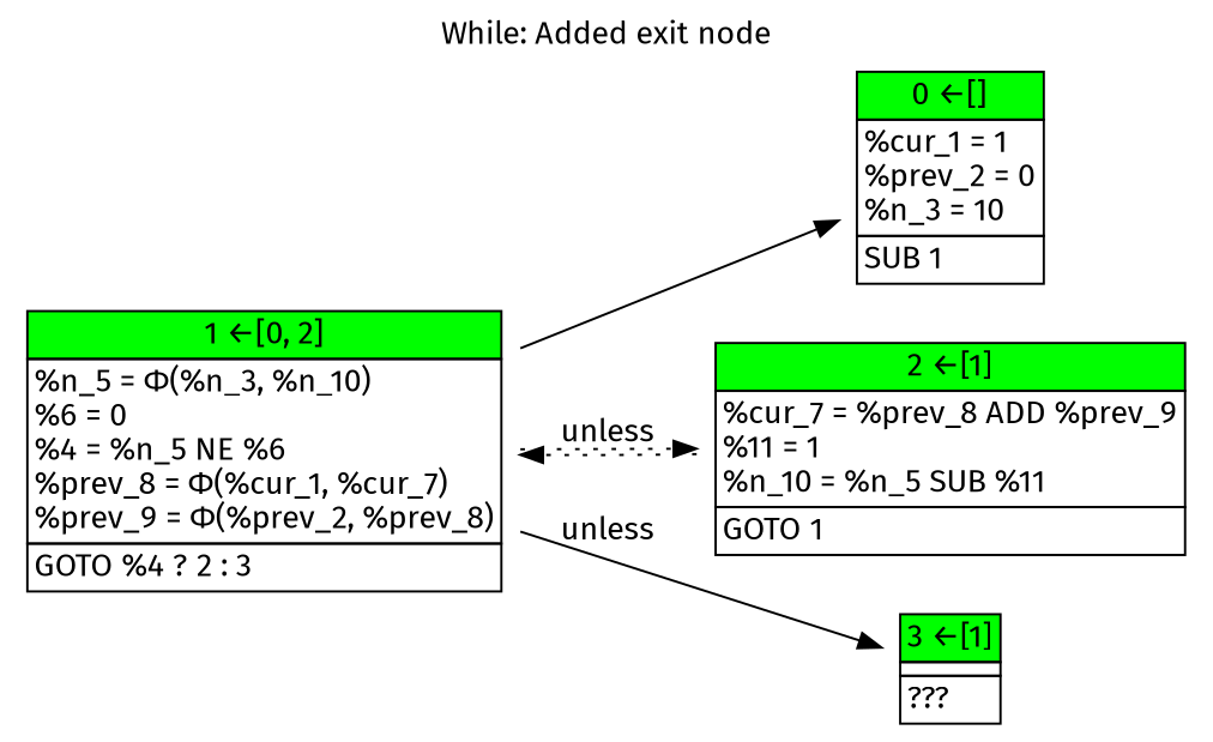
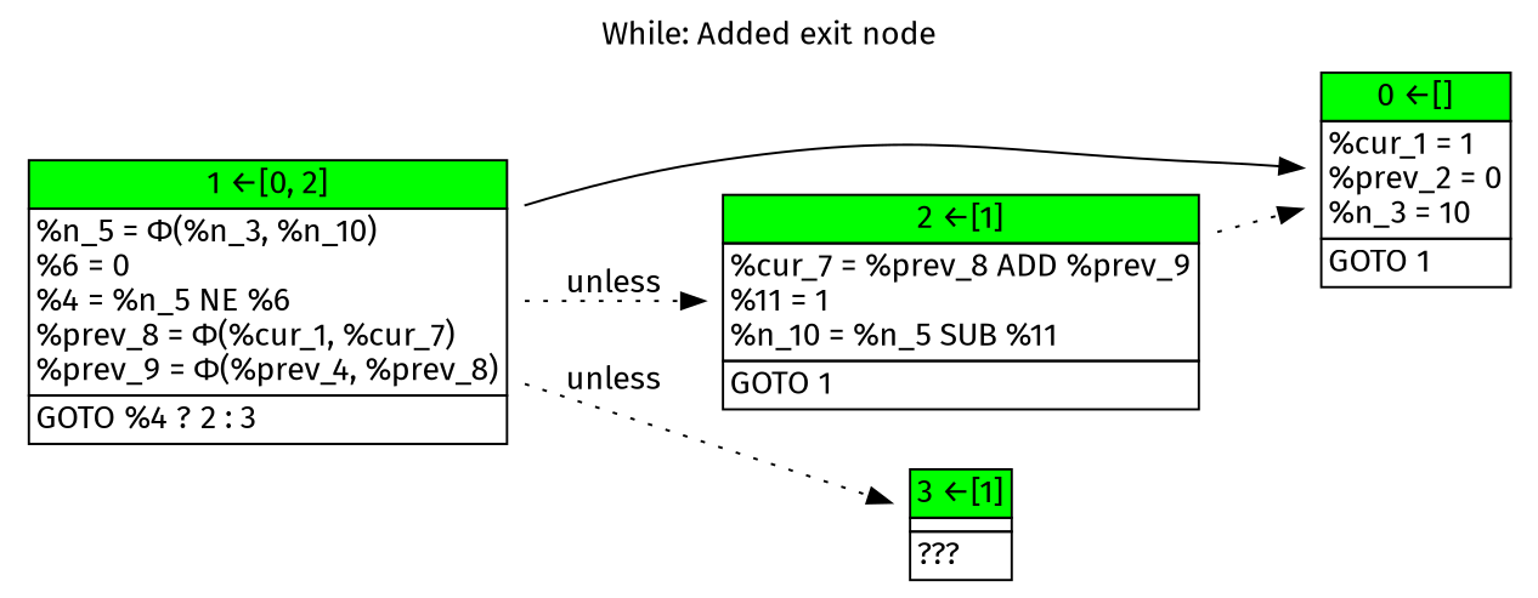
  digraph {
    fontname="Fira Sans"
    label="While: Added exit node"
    labelloc=t
    rankdir=LR
    node [fontname="Fira Sans" shape=none]
    edge [fontname="Fira Sans" style=solid]
-   n1 [label=<<table border="0" cellborder="1" cellspacing="0"><tr><td bgcolor="green" align="center" colspan="1">0 ←[]</td></tr><tr><td align="left" balign="left">%cur_1 = 1<br/>%prev_2 = 0<br/>%n_3 = 10<br/></td></tr><tr><td align="left">SUB 1</td></tr></table>>]
-   n2 [label=<<table border="0" cellborder="1" cellspacing="0"><tr><td bgcolor="green" align="center" colspan="1">1 ←[0, 2]</td></tr><tr><td align="left" balign="left">%n_5 = Φ(%n_3, %n_10)<br/>%6 = 0<br/>%4 = %n_5 NE %6<br/>%prev_8 = Φ(%cur_1, %cur_7)<br/>%prev_9 = Φ(%prev_2, %prev_8)<br/></td></tr><tr><td align="left">GOTO %4 ? 2 : 3</td></tr></table>>]
+   n1 [label=<<table border="0" cellborder="1" cellspacing="0"><tr><td bgcolor="green" align="center" colspan="1">0 ←[]</td></tr><tr><td align="left" balign="left">%cur_1 = 1<br/>%prev_2 = 0<br/>%n_3 = 10<br/></td></tr><tr><td align="left">GOTO 1</td></tr></table>>]
+   n2 [label=<<table border="0" cellborder="1" cellspacing="0"><tr><td bgcolor="green" align="center" colspan="1">1 ←[0, 2]</td></tr><tr><td align="left" balign="left">%n_5 = Φ(%n_3, %n_10)<br/>%6 = 0<br/>%4 = %n_5 NE %6<br/>%prev_8 = Φ(%cur_1, %cur_7)<br/>%prev_9 = Φ(%prev_4, %prev_8)<br/></td></tr><tr><td align="left">GOTO %4 ? 2 : 3</td></tr></table>>]
    n3 [label=<<table border="0" cellborder="1" cellspacing="0"><tr><td bgcolor="green" align="center" colspan="1">2 ←[1]</td></tr><tr><td align="left" balign="left">%cur_7 = %prev_8 ADD %prev_9<br/>%11 = 1<br/>%n_10 = %n_5 SUB %11<br/></td></tr><tr><td align="left">GOTO 1</td></tr></table>>]
    n4 [label=<<table border="0" cellborder="1" cellspacing="0"><tr><td bgcolor="green" align="center" colspan="1">3 ←[1]</td></tr><tr><td align="left" balign="left"></td></tr><tr><td align="left">???</td></tr></table>>]
    n2 -> n1
    n2 -> n3 [label=unless style=dotted]
-   n2 -> n4 [label=unless]
-   n3 -> n2 [style=dotted]
+   n2 -> n4 [label=unless style=dotted]
+   n3 -> n1 [style=dotted]
  }
